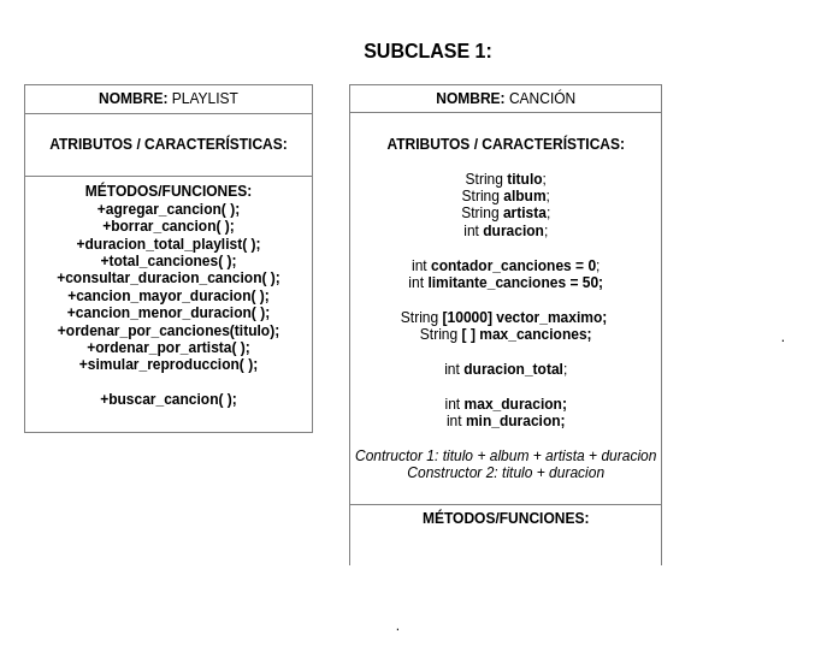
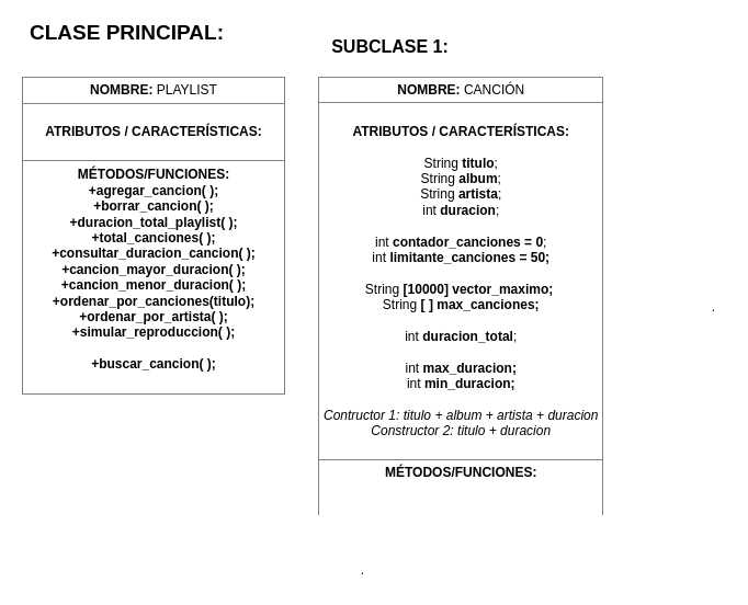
  <mxCell id="0" />
  <mxCell id="1" parent="0" />
  <mxCell id="2" value="&lt;table border=&quot;1&quot; width=&quot;100%&quot; cellpadding=&quot;4&quot; style=&quot;width: 100% ; height: 100% ; border-collapse: collapse&quot;&gt;&lt;tbody&gt;&lt;tr&gt;&lt;th align=&quot;center&quot;&gt;NOMBRE: &lt;span style=&quot;font-weight: normal&quot;&gt;PLAYLIST&lt;/span&gt;&lt;/th&gt;&lt;/tr&gt;&lt;tr&gt;&lt;td align=&quot;center&quot;&gt;&lt;br&gt;&lt;b&gt;ATRIBUTOS / CARACTERÍSTICAS:&lt;/b&gt;&lt;br&gt;&lt;br&gt;&lt;/td&gt;&lt;/tr&gt;&lt;tr&gt;&lt;td align=&quot;center&quot;&gt;&lt;b&gt;MÉTODOS/FUNCIONES:&lt;br&gt;+agregar_cancion( );&lt;br&gt;+borrar_cancion( );&lt;br&gt;+duracion_total_playlist( );&lt;br&gt;+total_canciones( );&lt;br&gt;+consultar_duracion_cancion( );&lt;br&gt;+cancion_mayor_duracion( );&lt;br&gt;+cancion_menor_duracion( );&lt;br&gt;+ordenar_por_canciones(titulo);&lt;br&gt;&lt;/b&gt;&lt;b&gt;+ordenar_por_artista( );&lt;br&gt;&lt;/b&gt;&lt;b&gt;+simular_reproduccion( );&lt;br&gt;&lt;br&gt;&lt;/b&gt;&lt;b&gt;+buscar_cancion( );&lt;/b&gt;&lt;b&gt;&lt;br&gt;&lt;br&gt;&lt;/b&gt;&lt;/td&gt;&lt;/tr&gt;&lt;/tbody&gt;&lt;/table&gt;" style="text;html=1;strokeColor=none;fillColor=none;overflow=fill;" parent="1" vertex="1"><mxGeometry x="20" y="70" width="240" height="290" as="geometry" /></mxCell>
+ <mxCell id="3" value="&lt;font style=&quot;font-size: 19px&quot;&gt;&lt;b&gt;CLASE PRINCIPAL:&lt;/b&gt;&lt;/font&gt;" style="text;html=1;align=center;verticalAlign=middle;resizable=0;points=[];autosize=1;" parent="1" vertex="1"><mxGeometry x="20" y="20" width="190" height="20" as="geometry" /></mxCell>
  <mxCell id="4" value="&lt;table border=&quot;1&quot; width=&quot;100%&quot; cellpadding=&quot;4&quot; style=&quot;width: 100% ; height: 100% ; border-collapse: collapse&quot;&gt;&lt;tbody&gt;&lt;tr&gt;&lt;th align=&quot;center&quot;&gt;NOMBRE: &lt;span style=&quot;font-weight: normal&quot;&gt;CANCIÓN&lt;/span&gt;&lt;/th&gt;&lt;/tr&gt;&lt;tr&gt;&lt;td align=&quot;center&quot;&gt;&lt;br&gt;&lt;b&gt;ATRIBUTOS / CARACTERÍSTICAS:&lt;/b&gt;&lt;br&gt;&lt;br&gt;String &lt;b&gt;titulo&lt;/b&gt;;&lt;br&gt;String &lt;b&gt;album&lt;/b&gt;;&lt;br&gt;String &lt;b&gt;artista&lt;/b&gt;;&lt;br&gt;int &lt;b&gt;duracion&lt;/b&gt;;&lt;br&gt;&lt;br&gt;int &lt;b&gt;contador_canciones = 0&lt;/b&gt;;&lt;br&gt;int &lt;b&gt;limitante_canciones = 50;&lt;br&gt;&lt;/b&gt;&lt;br&gt;String &lt;b&gt;[10000] vector_maximo;&lt;/b&gt;&amp;nbsp;&lt;br&gt;String &lt;b&gt;[ ] max_canciones;&lt;/b&gt;&lt;br&gt;&lt;br&gt;int &lt;b&gt;duracion_total&lt;/b&gt;;&lt;br&gt;&lt;br&gt;int&lt;b&gt; max_duracion;&lt;/b&gt;&lt;br&gt;int &lt;b&gt;min_duracion;&lt;br&gt;&lt;/b&gt;&lt;br&gt;&lt;i&gt;Contructor 1: titulo + album + artista + duracion&lt;/i&gt;&lt;br&gt;&lt;i&gt;Constructor 2: titulo + duracion&lt;/i&gt;&lt;br&gt;&lt;br&gt;&lt;/td&gt;&lt;/tr&gt;&lt;tr&gt;&lt;td align=&quot;center&quot;&gt;&lt;b&gt;MÉTODOS/FUNCIONES:&lt;br&gt;&lt;br&gt;&lt;br&gt;&lt;/b&gt;&lt;/td&gt;&lt;/tr&gt;&lt;/tbody&gt;&lt;/table&gt;" style="text;html=1;strokeColor=none;fillColor=none;overflow=fill;" parent="1" vertex="1"><mxGeometry x="290" y="70" width="260" height="400" as="geometry" /></mxCell>
  <mxCell id="5" value="&lt;font style=&quot;font-size: 16px&quot;&gt;SUBCLASE 1:&lt;/font&gt;" style="text;strokeColor=none;fillColor=none;html=1;fontSize=24;fontStyle=1;verticalAlign=middle;align=center;" parent="1" vertex="1"><mxGeometry x="305" y="20" width="100" height="40" as="geometry" /></mxCell>
  <mxCell id="6" value="." style="text;html=1;align=center;verticalAlign=middle;resizable=0;points=[];autosize=1;" parent="1" vertex="1"><mxGeometry x="320" y="510" width="20" height="20" as="geometry" /></mxCell>
  <mxCell id="7" value="." style="text;html=1;align=center;verticalAlign=middle;resizable=0;points=[];autosize=1;" parent="1" vertex="1"><mxGeometry x="640" y="270" width="20" height="20" as="geometry" /></mxCell>
